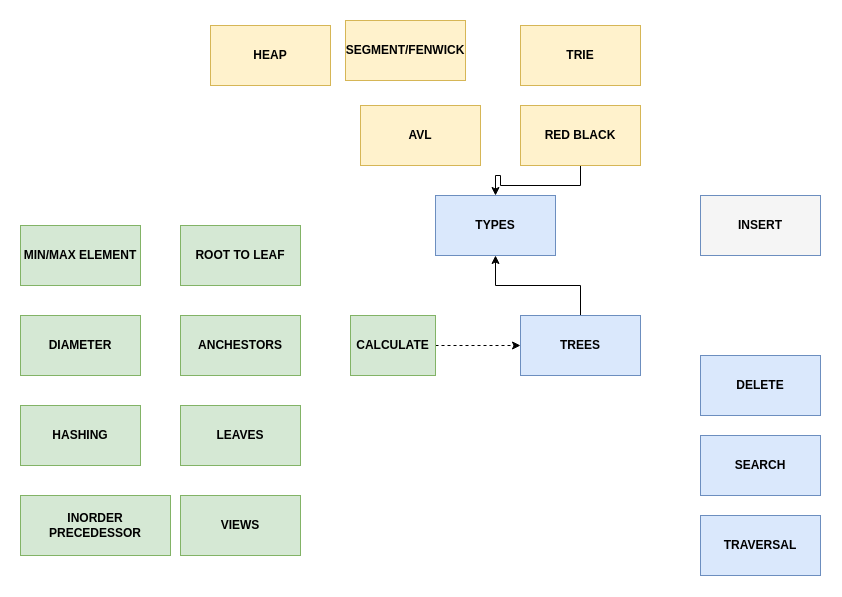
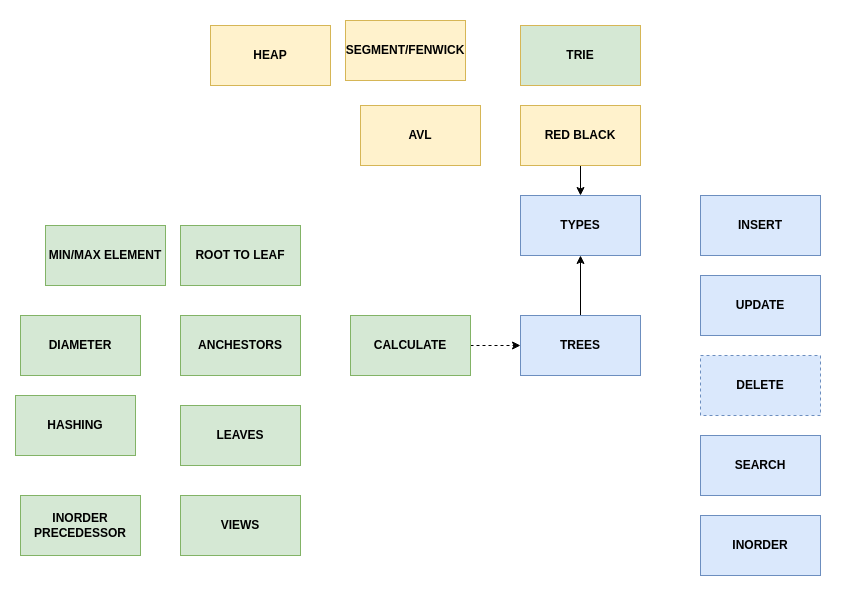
  <mxCell id="0" />
  <mxCell id="1" parent="0" />
  <mxCell id="2" value="" style="edgeStyle=orthogonalEdgeStyle;rounded=0;orthogonalLoop=1;jettySize=auto;html=1;" edge="1" parent="1" source="3" target="15"><mxGeometry relative="1" as="geometry" /></mxCell>
  <mxCell id="3" value="&lt;b&gt;TREES&lt;/b&gt;" style="rounded=0;whiteSpace=wrap;html=1;strokeColor=#6c8ebf;fillColor=#dae8fc;" vertex="1" parent="1"><mxGeometry x="520" y="315" width="120" height="60" as="geometry" /></mxCell>
- <mxCell id="4" value="&lt;b&gt;INSERT&lt;/b&gt;" style="rounded=0;whiteSpace=wrap;html=1;strokeColor=#6c8ebf;fillColor=#f5f5f5;" vertex="1" parent="1"><mxGeometry x="700" y="195" width="120" height="60" as="geometry" /></mxCell>
- <mxCell id="6" value="&lt;b&gt;DELETE&lt;/b&gt;" style="rounded=0;whiteSpace=wrap;html=1;strokeColor=#6c8ebf;fillColor=#dae8fc;" vertex="1" parent="1"><mxGeometry x="700" y="355" width="120" height="60" as="geometry" /></mxCell>
+ <mxCell id="4" value="&lt;b&gt;INSERT&lt;/b&gt;" style="rounded=0;whiteSpace=wrap;html=1;strokeColor=#6c8ebf;fillColor=#dae8fc;" vertex="1" parent="1"><mxGeometry x="700" y="195" width="120" height="60" as="geometry" /></mxCell>
+ <mxCell id="5" value="&lt;b&gt;UPDATE&lt;/b&gt;" style="rounded=0;whiteSpace=wrap;html=1;strokeColor=#6c8ebf;fillColor=#dae8fc;" vertex="1" parent="1"><mxGeometry x="700" y="275" width="120" height="60" as="geometry" /></mxCell>
+ <mxCell id="6" value="&lt;b&gt;DELETE&lt;/b&gt;" style="rounded=0;whiteSpace=wrap;html=1;strokeColor=#6c8ebf;fillColor=#dae8fc;dashed=1;" vertex="1" parent="1"><mxGeometry x="700" y="355" width="120" height="60" as="geometry" /></mxCell>
  <mxCell id="7" value="&lt;b&gt;SEARCH&lt;/b&gt;" style="rounded=0;whiteSpace=wrap;html=1;strokeColor=#6c8ebf;fillColor=#dae8fc;" vertex="1" parent="1"><mxGeometry x="700" y="435" width="120" height="60" as="geometry" /></mxCell>
  <mxCell id="8" value="" style="edgeStyle=orthogonalEdgeStyle;rounded=0;orthogonalLoop=1;jettySize=auto;html=1;dashed=1;" edge="1" parent="1" source="9" target="3"><mxGeometry relative="1" as="geometry" /></mxCell>
- <mxCell id="9" value="&lt;b&gt;CALCULATE&lt;/b&gt;" style="rounded=0;whiteSpace=wrap;html=1;strokeColor=#82b366;fillColor=#d5e8d4;" vertex="1" parent="1"><mxGeometry x="350" y="315" width="85" height="60" as="geometry" /></mxCell>
+ <mxCell id="9" value="&lt;b&gt;CALCULATE&lt;/b&gt;" style="rounded=0;whiteSpace=wrap;html=1;strokeColor=#82b366;fillColor=#d5e8d4;" vertex="1" parent="1"><mxGeometry x="350" y="315" width="120" height="60" as="geometry" /></mxCell>
  <mxCell id="10" value="&lt;b&gt;LEAVES&lt;/b&gt;" style="rounded=0;whiteSpace=wrap;html=1;strokeColor=#82b366;fillColor=#d5e8d4;" vertex="1" parent="1"><mxGeometry x="180" y="405" width="120" height="60" as="geometry" /></mxCell>
  <mxCell id="11" value="&lt;b&gt;ANCHESTORS&lt;/b&gt;" style="rounded=0;whiteSpace=wrap;html=1;strokeColor=#82b366;fillColor=#d5e8d4;" vertex="1" parent="1"><mxGeometry x="180" y="315" width="120" height="60" as="geometry" /></mxCell>
- <mxCell id="12" value="&lt;b&gt;TRAVERSAL&lt;/b&gt;" style="rounded=0;whiteSpace=wrap;html=1;strokeColor=#6c8ebf;fillColor=#dae8fc;" vertex="1" parent="1"><mxGeometry x="700" y="515" width="120" height="60" as="geometry" /></mxCell>
+ <mxCell id="12" value="&lt;b&gt;INORDER&lt;/b&gt;" style="rounded=0;whiteSpace=wrap;html=1;strokeColor=#6c8ebf;fillColor=#dae8fc;" vertex="1" parent="1"><mxGeometry x="700" y="515" width="120" height="60" as="geometry" /></mxCell>
  <mxCell id="13" value="&lt;b&gt;ROOT TO LEAF&lt;/b&gt;" style="rounded=0;whiteSpace=wrap;html=1;strokeColor=#82b366;fillColor=#d5e8d4;" vertex="1" parent="1"><mxGeometry x="180" y="225" width="120" height="60" as="geometry" /></mxCell>
  <mxCell id="14" value="&lt;b&gt;VIEWS&lt;/b&gt;" style="rounded=0;whiteSpace=wrap;html=1;strokeColor=#82b366;fillColor=#d5e8d4;" vertex="1" parent="1"><mxGeometry x="180" y="495" width="120" height="60" as="geometry" /></mxCell>
- <mxCell id="15" value="&lt;b&gt;TYPES&lt;/b&gt;" style="rounded=0;whiteSpace=wrap;html=1;strokeColor=#6c8ebf;fillColor=#dae8fc;" vertex="1" parent="1"><mxGeometry x="435" y="195" width="120" height="60" as="geometry" /></mxCell>
- <mxCell id="16" value="&lt;b&gt;MIN/MAX ELEMENT&lt;/b&gt;" style="rounded=0;whiteSpace=wrap;html=1;strokeColor=#82b366;fillColor=#d5e8d4;" vertex="1" parent="1"><mxGeometry x="20" y="225" width="120" height="60" as="geometry" /></mxCell>
+ <mxCell id="15" value="&lt;b&gt;TYPES&lt;/b&gt;" style="rounded=0;whiteSpace=wrap;html=1;strokeColor=#6c8ebf;fillColor=#dae8fc;" vertex="1" parent="1"><mxGeometry x="520" y="195" width="120" height="60" as="geometry" /></mxCell>
+ <mxCell id="16" value="&lt;b&gt;MIN/MAX ELEMENT&lt;/b&gt;" style="rounded=0;whiteSpace=wrap;html=1;strokeColor=#82b366;fillColor=#d5e8d4;" vertex="1" parent="1"><mxGeometry x="45" y="225" width="120" height="60" as="geometry" /></mxCell>
  <mxCell id="17" value="&lt;b&gt;DIAMETER&lt;/b&gt;" style="rounded=0;whiteSpace=wrap;html=1;strokeColor=#82b366;fillColor=#d5e8d4;" vertex="1" parent="1"><mxGeometry x="20" y="315" width="120" height="60" as="geometry" /></mxCell>
- <mxCell id="18" value="&lt;b&gt;HASHING&lt;/b&gt;" style="rounded=0;whiteSpace=wrap;html=1;strokeColor=#82b366;fillColor=#d5e8d4;" vertex="1" parent="1"><mxGeometry x="20" y="405" width="120" height="60" as="geometry" /></mxCell>
- <mxCell id="19" value="&lt;b&gt;INORDER PRECEDESSOR&lt;/b&gt;" style="rounded=0;whiteSpace=wrap;html=1;strokeColor=#82b366;fillColor=#d5e8d4;" vertex="1" parent="1"><mxGeometry x="20" y="495" width="150" height="60" as="geometry" /></mxCell>
+ <mxCell id="18" value="&lt;b&gt;HASHING&lt;/b&gt;" style="rounded=0;whiteSpace=wrap;html=1;strokeColor=#82b366;fillColor=#d5e8d4;" vertex="1" parent="1"><mxGeometry x="15" y="395" width="120" height="60" as="geometry" /></mxCell>
+ <mxCell id="19" value="&lt;b&gt;INORDER PRECEDESSOR&lt;/b&gt;" style="rounded=0;whiteSpace=wrap;html=1;strokeColor=#82b366;fillColor=#d5e8d4;" vertex="1" parent="1"><mxGeometry x="20" y="495" width="120" height="60" as="geometry" /></mxCell>
  <mxCell id="20" value="&lt;b&gt;AVL&lt;/b&gt;" style="rounded=0;whiteSpace=wrap;html=1;strokeColor=#d6b656;fillColor=#fff2cc;" vertex="1" parent="1"><mxGeometry x="360" y="105" width="120" height="60" as="geometry" /></mxCell>
  <mxCell id="21" value="" style="edgeStyle=orthogonalEdgeStyle;rounded=0;orthogonalLoop=1;jettySize=auto;html=1;" edge="1" parent="1" source="22" target="15"><mxGeometry relative="1" as="geometry" /></mxCell>
  <mxCell id="22" value="&lt;b&gt;RED BLACK&lt;/b&gt;" style="rounded=0;whiteSpace=wrap;html=1;strokeColor=#d6b656;fillColor=#fff2cc;" vertex="1" parent="1"><mxGeometry x="520" y="105" width="120" height="60" as="geometry" /></mxCell>
  <mxCell id="23" value="&lt;b&gt;SEGMENT/FENWICK&lt;/b&gt;" style="rounded=0;whiteSpace=wrap;html=1;strokeColor=#d6b656;fillColor=#fff2cc;" vertex="1" parent="1"><mxGeometry x="345" y="20" width="120" height="60" as="geometry" /></mxCell>
- <mxCell id="24" value="&lt;b&gt;TRIE&lt;/b&gt;" style="rounded=0;whiteSpace=wrap;html=1;strokeColor=#d6b656;fillColor=#fff2cc;" vertex="1" parent="1"><mxGeometry x="520" y="25" width="120" height="60" as="geometry" /></mxCell>
+ <mxCell id="24" value="&lt;b&gt;TRIE&lt;/b&gt;" style="rounded=0;whiteSpace=wrap;html=1;strokeColor=#d6b656;fillColor=#d5e8d4;" vertex="1" parent="1"><mxGeometry x="520" y="25" width="120" height="60" as="geometry" /></mxCell>
  <mxCell id="25" value="&lt;b&gt;HEAP&lt;/b&gt;" style="rounded=0;whiteSpace=wrap;html=1;strokeColor=#d6b656;fillColor=#fff2cc;" vertex="1" parent="1"><mxGeometry x="210" y="25" width="120" height="60" as="geometry" /></mxCell>
